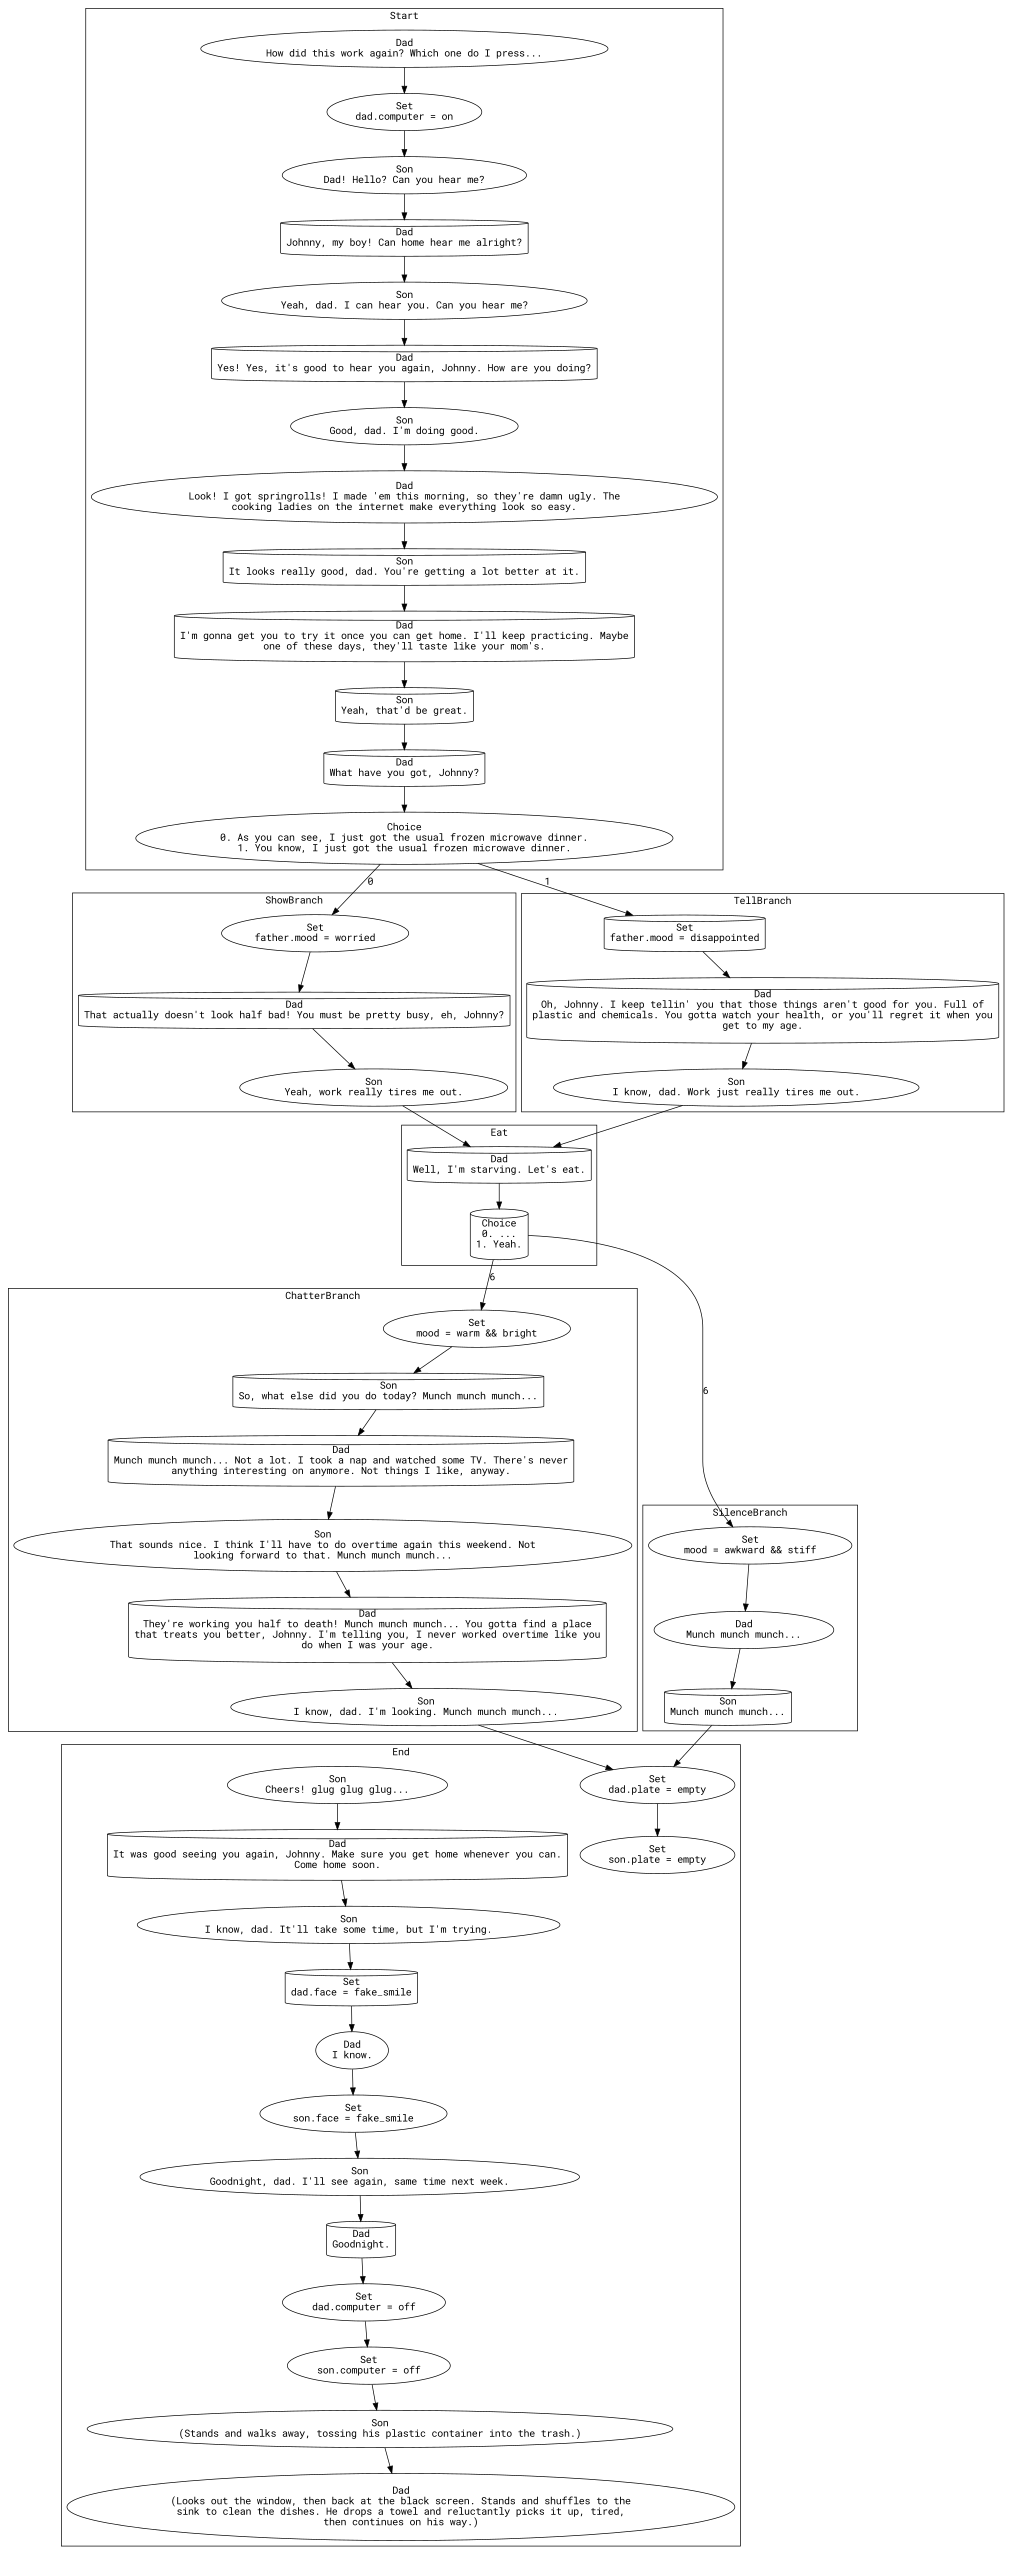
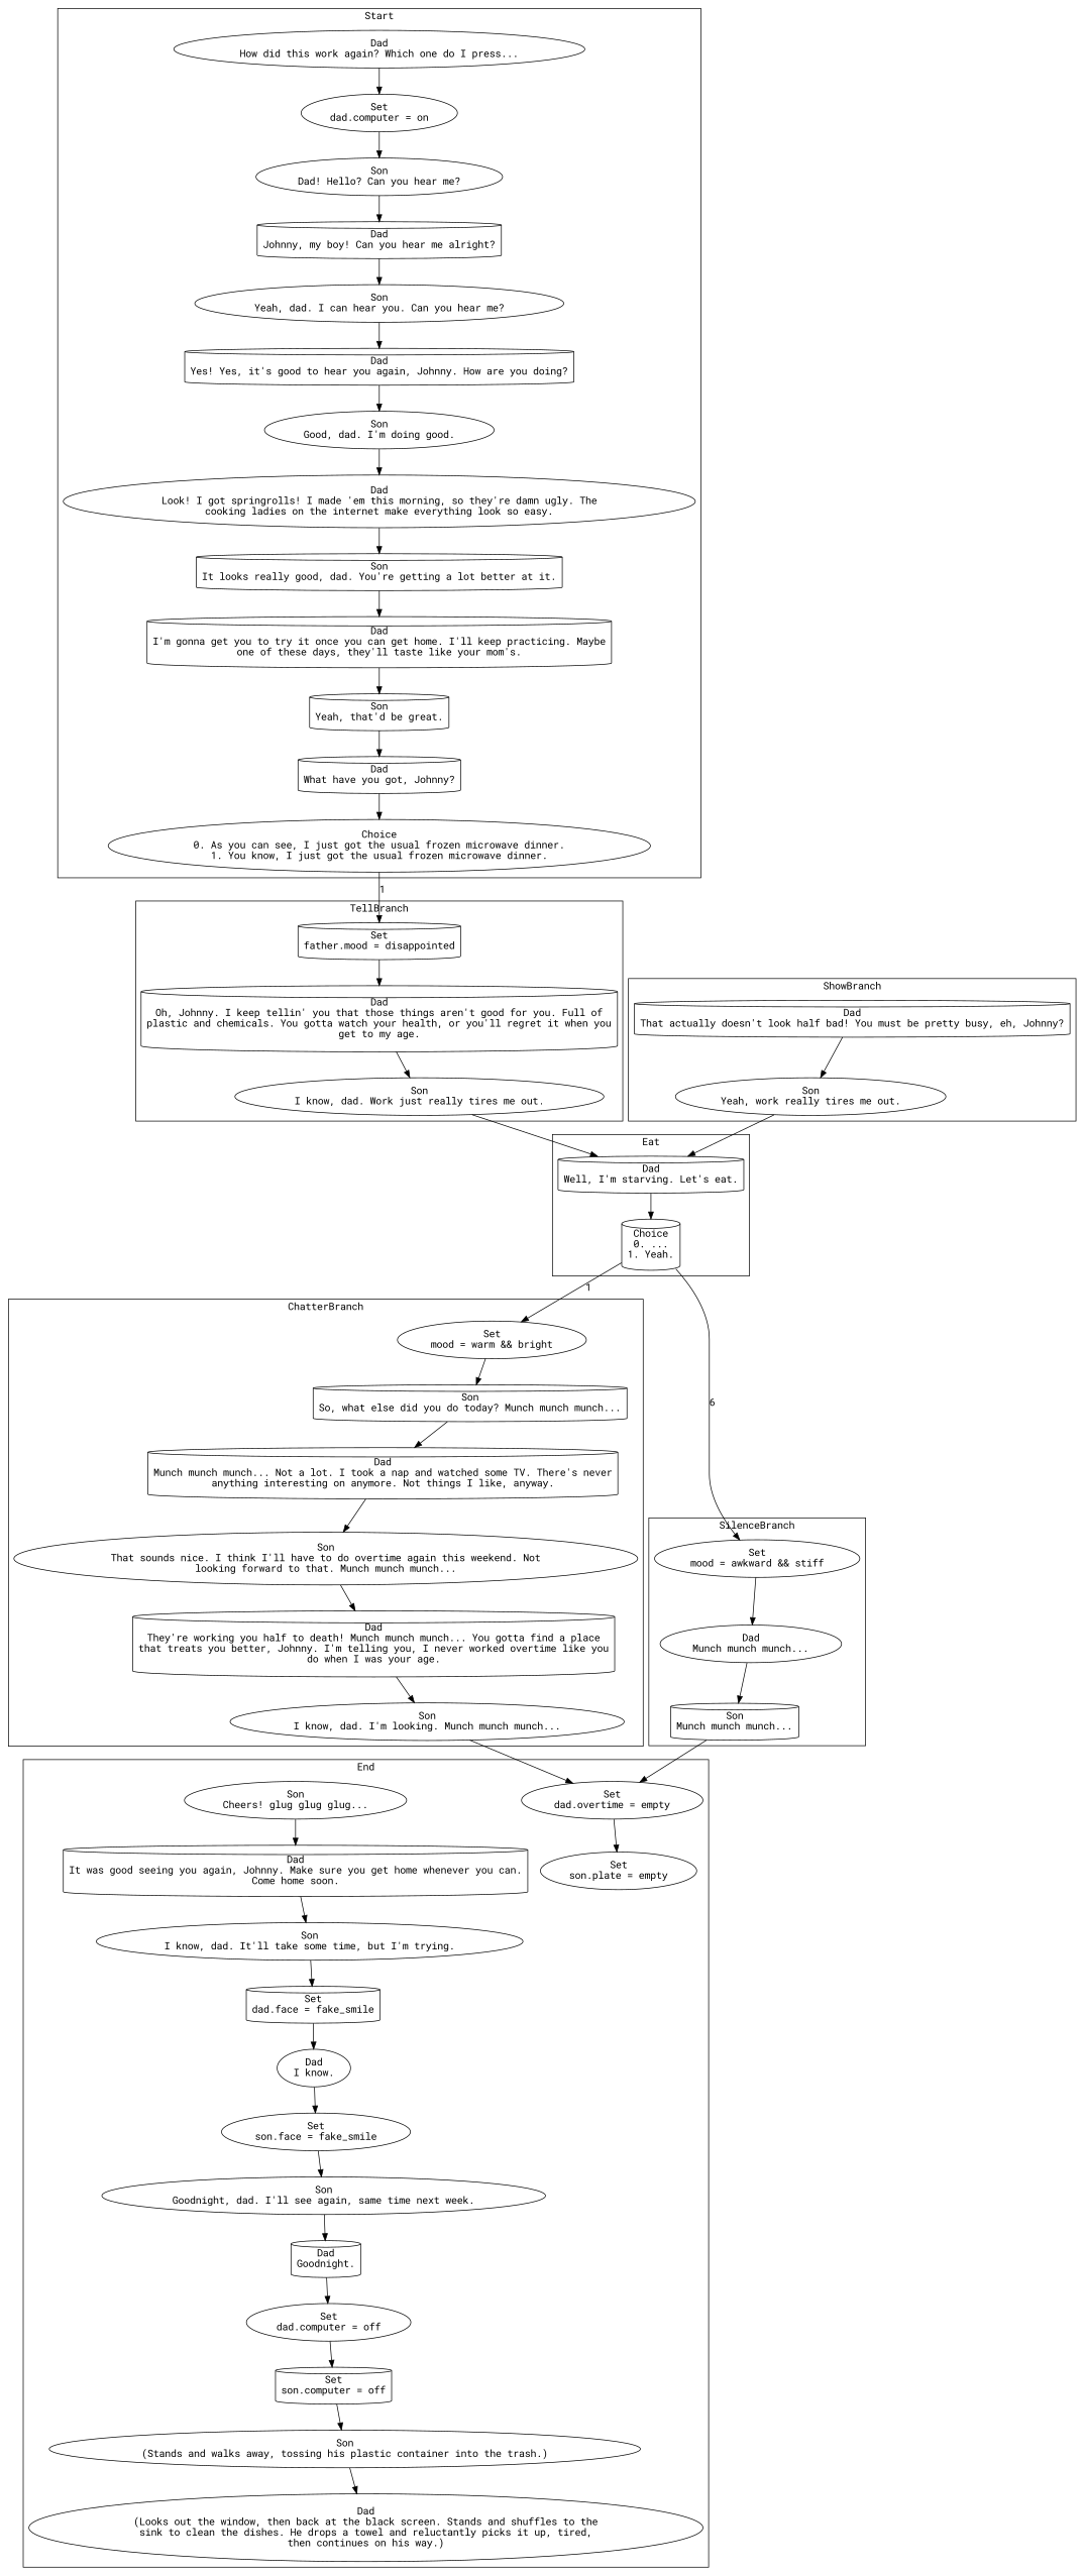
  digraph {
    fontname="Roboto Mono"
    node [fontname="Roboto Mono" shape=ellipse]
    edge [fontname="Roboto Mono"]
    n1 [label="Dad\nHow did this work again? Which one do I press..."]
    n2 [label="Set\ndad.computer = on"]
    n3 [label="Son\nDad! Hello? Can you hear me?"]
-   n4 [label="Dad\nJohnny, my boy! Can home hear me alright?" shape=cylinder]
+   n4 [label="Dad\nJohnny, my boy! Can you hear me alright?" shape=cylinder]
    n5 [label="Son\nYeah, dad. I can hear you. Can you hear me?"]
    n6 [label="Dad\nYes! Yes, it's good to hear you again, Johnny. How are you doing?" shape=cylinder]
    n7 [label="Son\nGood, dad. I'm doing good."]
    n8 [label="Dad\nLook! I got springrolls! I made 'em this morning, so they're damn ugly. The\ncooking ladies on the internet make everything look so easy."]
    n9 [label="Son\nIt looks really good, dad. You're getting a lot better at it." shape=cylinder]
    n10 [label="Dad\nI'm gonna get you to try it once you can get home. I'll keep practicing. Maybe\none of these days, they'll taste like your mom's." shape=cylinder]
    n11 [label="Son\nYeah, that'd be great." shape=cylinder]
    n12 [label="Dad\nWhat have you got, Johnny?" shape=cylinder]
    n13 [label="Choice\n0. As you can see, I just got the usual frozen microwave dinner.\n1. You know, I just got the usual frozen microwave dinner."]
-   n14 [label="Set\nfather.mood = worried"]
    n15 [label="Dad\nThat actually doesn't look half bad! You must be pretty busy, eh, Johnny?" shape=cylinder]
    n16 [label="Son\nYeah, work really tires me out."]
    n17 [label="Set\nfather.mood = disappointed" shape=cylinder]
    n18 [label="Dad\nOh, Johnny. I keep tellin' you that those things aren't good for you. Full of\nplastic and chemicals. You gotta watch your health, or you'll regret it when you\nget to my age." shape=cylinder]
    n19 [label="Son\nI know, dad. Work just really tires me out."]
    n20 [label="Dad\nWell, I'm starving. Let's eat." shape=cylinder]
    n21 [label="Choice\n0. ...\n1. Yeah." shape=cylinder]
    n22 [label="Set\nmood = awkward && stiff"]
    n23 [label="Dad\nMunch munch munch..."]
    n24 [label="Son\nMunch munch munch..." shape=cylinder]
    n25 [label="Set\nmood = warm && bright"]
    n26 [label="Son\nSo, what else did you do today? Munch munch munch..." shape=cylinder]
    n27 [label="Dad\nMunch munch munch... Not a lot. I took a nap and watched some TV. There's never\nanything interesting on anymore. Not things I like, anyway." shape=cylinder]
    n28 [label="Son\nThat sounds nice. I think I'll have to do overtime again this weekend. Not\nlooking forward to that. Munch munch munch..."]
    n29 [label="Dad\nThey're working you half to death! Munch munch munch... You gotta find a place\nthat treats you better, Johnny. I'm telling you, I never worked overtime like you\ndo when I was your age." shape=cylinder]
    n30 [label="Son\nI know, dad. I'm looking. Munch munch munch..."]
-   n31 [label="Set\ndad.plate = empty"]
+   n31 [label="Set\ndad.overtime = empty"]
    n32 [label="Set\nson.plate = empty"]
    n33 [label="Son\nCheers! glug glug glug..."]
    n34 [label="Dad\nIt was good seeing you again, Johnny. Make sure you get home whenever you can.\nCome home soon." shape=cylinder]
    n35 [label="Son\nI know, dad. It'll take some time, but I'm trying."]
    n36 [label="Set\ndad.face = fake_smile" shape=cylinder]
    n37 [label="Dad\nI know."]
    n38 [label="Set\nson.face = fake_smile"]
    n39 [label="Son\nGoodnight, dad. I'll see again, same time next week."]
    n40 [label="Dad\nGoodnight." shape=cylinder]
    n41 [label="Set\ndad.computer = off"]
-   n42 [label="Set\nson.computer = off"]
+   n42 [label="Set\nson.computer = off" shape=cylinder]
    n43 [label="Son\n(Stands and walks away, tossing his plastic container into the trash.)"]
    n44 [label="Dad\n(Looks out the window, then back at the black screen. Stands and shuffles to the\nsink to clean the dishes. He drops a towel and reluctantly picks it up, tired,\nthen continues on his way.)"]
    subgraph cluster_1 {
      label=Start
      n1
      n2
      n3
      n4
      n5
      n6
      n7
      n8
      n9
      n10
      n11
      n12
      n13
    }
    subgraph cluster_2 {
      label=ShowBranch
-     n14
      n15
      n16
    }
    subgraph cluster_3 {
      label=TellBranch
      n17
      n18
      n19
    }
    subgraph cluster_4 {
      label=Eat
      n20
      n21
    }
    subgraph cluster_5 {
      label=SilenceBranch
      n22
      n23
      n24
    }
    subgraph cluster_6 {
      label=ChatterBranch
      n25
      n26
      n27
      n28
      n29
      n30
    }
    subgraph cluster_7 {
      label=End
      n31
      n32
      n33
      n34
      n35
      n36
      n37
      n38
      n39
      n40
      n41
      n42
      n43
      n44
    }
    n1 -> n2
    n2 -> n3
    n3 -> n4
    n4 -> n5
    n5 -> n6
    n6 -> n7
    n7 -> n8
    n8 -> n9
    n9 -> n10
    n10 -> n11
    n11 -> n12
    n12 -> n13
-   n13 -> n14 [label=0]
    n13 -> n17 [label=1]
-   n14 -> n15
    n15 -> n16
    n16 -> n20
    n17 -> n18
    n18 -> n19
    n19 -> n20
    n20 -> n21
    n21 -> n22 [label=6]
-   n21 -> n25 [label=6]
+   n21 -> n25 [label=1]
    n22 -> n23
    n23 -> n24
    n24 -> n31
    n25 -> n26
    n26 -> n27
    n27 -> n28
    n28 -> n29
    n29 -> n30
    n30 -> n31
    n31 -> n32
    n33 -> n34
    n34 -> n35
    n35 -> n36
    n36 -> n37
    n37 -> n38
    n38 -> n39
    n39 -> n40
    n40 -> n41
    n41 -> n42
    n42 -> n43
    n43 -> n44
  }
